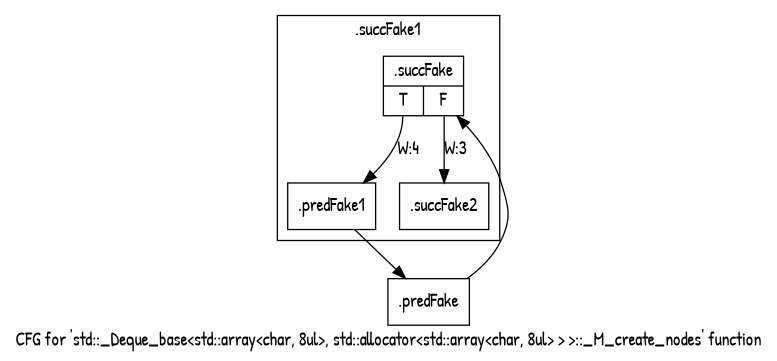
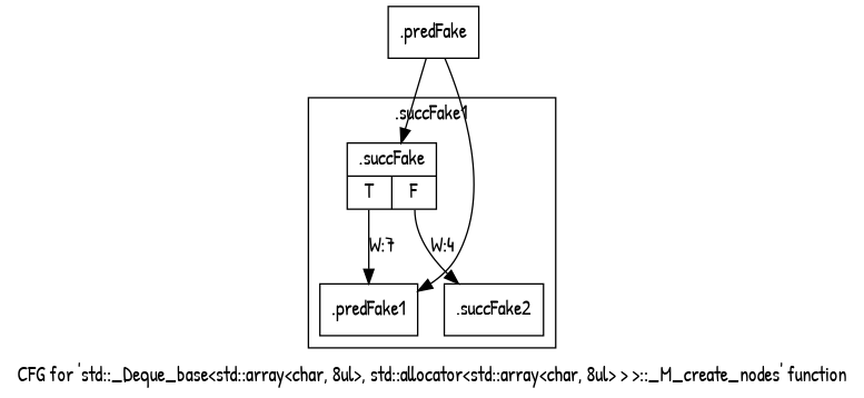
  digraph {
    fontname="Patrick Hand"
    label="CFG for 'std::_Deque_base\<std::array\<char, 8ul\>, std::allocator\<std::array\<char, 8ul\> \> \>::_M_create_nodes' function"
    node [filename="/mnt/xilinx/Vitis_HLS/2021.2/tps/lnx64/gcc-6.2.0/lib/gcc/x86_64-pc-linux-gnu/6.2.0/../../../../include/c++/6.2.0/bits/stl_deque.h" fontname="Patrick Hand" linenumber=724 shape=record]
    edge [execusionnum=3 filename="/mnt/xilinx/Vitis_HLS/2021.2/tps/lnx64/gcc-6.2.0/lib/gcc/x86_64-pc-linux-gnu/6.2.0/../../../../include/c++/6.2.0/bits/stl_deque.h" fontname="Patrick Hand"]
    n1 [label="{.predFake1}"]
    n2 [label="{.succFake|{<s0>T|<s1>F}}"]
    n3 [label="{.succFake2}" linenumber=732]
    n4 [label="{.predFake}" filename="" linenumber=""]
    subgraph cluster_1 {
      invocationtime=3
      label=".succFake1"
      tripcount=3
      n1
      n2
      n3
    }
-   n2 -> n1 [label="W:4" tailport=s0]
-   n2 -> n3 [label="W:3" tailport=s1]
-   n1 -> n4
+   n2 -> n1 [label="W:7" tailport=s0]
+   n2 -> n3 [label="W:4" tailport=s1]
+   n4 -> n1
    n4 -> n2 [execusionnum=6]
  }
